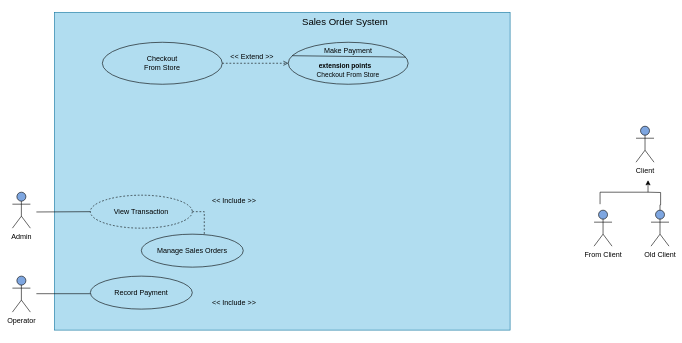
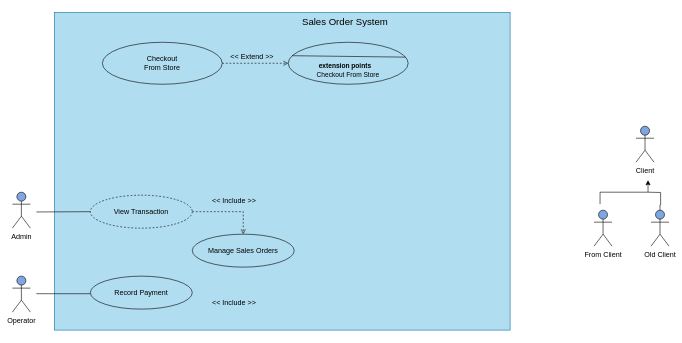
  <mxCell id="0" />
  <mxCell id="1" parent="0" />
  <mxCell id="2" value="" style="rounded=0;whiteSpace=wrap;html=1;fillColor=#b1ddf0;strokeColor=#10739e;" vertex="1" parent="1"><mxGeometry x="90" y="20" width="760" height="530" as="geometry" /></mxCell>
  <mxCell id="3" value="Sales Order System" style="text;html=1;align=center;verticalAlign=middle;whiteSpace=wrap;rounded=0;fontStyle=0;fontSize=16;" vertex="1" parent="1"><mxGeometry x="445" y="20" width="260" height="30" as="geometry" /></mxCell>
  <mxCell id="4" value="Checkout&lt;div&gt;From Store&lt;/div&gt;" style="ellipse;whiteSpace=wrap;html=1;fillColor=#b1ddf0;strokeColor=#000000;" vertex="1" parent="1"><mxGeometry x="170" y="70" width="200" height="70" as="geometry" /></mxCell>
  <mxCell id="5" value="" style="ellipse;whiteSpace=wrap;html=1;fillColor=#b1ddf0;strokeColor=#000000;" vertex="1" parent="1"><mxGeometry x="480" y="70" width="200" height="70" as="geometry" /></mxCell>
  <mxCell id="6" value="" style="endArrow=open;dashed=1;html=1;rounded=0;exitX=1;exitY=0.5;exitDx=0;exitDy=0;entryX=0;entryY=0.5;entryDx=0;entryDy=0;endFill=0;" edge="1" parent="1" source="4" target="5"><mxGeometry width="50" height="50" relative="1" as="geometry"><mxPoint x="410" y="430" as="sourcePoint" /><mxPoint x="460" y="380" as="targetPoint" /></mxGeometry></mxCell>
  <mxCell id="7" value="&amp;lt;&amp;lt; Extend &amp;gt;&amp;gt;" style="text;html=1;align=center;verticalAlign=middle;whiteSpace=wrap;rounded=0;" vertex="1" parent="1"><mxGeometry x="380" y="80" width="80" height="30" as="geometry" /></mxCell>
- <mxCell id="8" value="Make Payment" style="text;html=1;align=center;verticalAlign=middle;whiteSpace=wrap;rounded=0;" vertex="1" parent="1"><mxGeometry x="530" y="70" width="100" height="30" as="geometry" /></mxCell>
  <mxCell id="9" value="" style="endArrow=none;html=1;rounded=0;exitX=0.033;exitY=0.32;exitDx=0;exitDy=0;exitPerimeter=0;entryX=0.978;entryY=0.354;entryDx=0;entryDy=0;entryPerimeter=0;" edge="1" parent="1" source="5" target="5"><mxGeometry width="50" height="50" relative="1" as="geometry"><mxPoint x="480" y="250" as="sourcePoint" /><mxPoint x="670" y="92" as="targetPoint" /></mxGeometry></mxCell>
  <mxCell id="10" value="&lt;b style=&quot;font-size: 11px;&quot;&gt;extension points&lt;/b&gt;&lt;div style=&quot;text-align: left; font-size: 11px;&quot;&gt;&lt;br&gt;&lt;/div&gt;" style="text;html=1;align=center;verticalAlign=middle;whiteSpace=wrap;rounded=0;" vertex="1" parent="1"><mxGeometry x="530" y="100" width="90" height="30" as="geometry" /></mxCell>
  <mxCell id="11" value="&lt;span style=&quot;font-size: 11px; text-align: left;&quot;&gt;Checkout From Store&lt;/span&gt;" style="text;html=1;align=center;verticalAlign=middle;whiteSpace=wrap;rounded=0;" vertex="1" parent="1"><mxGeometry x="510" y="110" width="140" height="30" as="geometry" /></mxCell>
  <mxCell id="12" value="Admin" style="shape=umlActor;verticalLabelPosition=bottom;verticalAlign=top;html=1;outlineConnect=0;fillColor=#7EA6E0;" vertex="1" parent="1"><mxGeometry x="20" y="320" width="30" height="60" as="geometry" /></mxCell>
  <mxCell id="13" value="Operator" style="shape=umlActor;verticalLabelPosition=bottom;verticalAlign=top;html=1;outlineConnect=0;fillColor=#7EA6E0;" vertex="1" parent="1"><mxGeometry x="20" y="460" width="30" height="60" as="geometry" /></mxCell>
  <mxCell id="14" style="edgeStyle=orthogonalEdgeStyle;rounded=0;orthogonalLoop=1;jettySize=auto;html=1;exitX=1;exitY=0.5;exitDx=0;exitDy=0;endArrow=open;endFill=0;dashed=1;" edge="1" parent="1" source="15" target="17"><mxGeometry relative="1" as="geometry" /></mxCell>
  <mxCell id="15" value="View Transaction" style="ellipse;whiteSpace=wrap;html=1;fillColor=#b1ddf0;strokeColor=#000000;dashed=1;" vertex="1" parent="1"><mxGeometry x="150" y="325" width="170" height="55" as="geometry" /></mxCell>
  <mxCell id="16" value="Record Payment" style="ellipse;whiteSpace=wrap;html=1;fillColor=#b1ddf0;strokeColor=#000000;" vertex="1" parent="1"><mxGeometry x="150" y="460" width="170" height="55" as="geometry" /></mxCell>
- <mxCell id="17" value="Manage Sales Orders" style="ellipse;whiteSpace=wrap;html=1;fillColor=#b1ddf0;strokeColor=#000000;" vertex="1" parent="1"><mxGeometry x="235" y="390" width="170" height="55" as="geometry" /></mxCell>
+ <mxCell id="17" value="Manage Sales Orders" style="ellipse;whiteSpace=wrap;html=1;fillColor=#b1ddf0;strokeColor=#000000;" vertex="1" parent="1"><mxGeometry x="320" y="390" width="170" height="55" as="geometry" /></mxCell>
  <mxCell id="18" value="" style="endArrow=none;html=1;rounded=0;entryX=0;entryY=0.5;entryDx=0;entryDy=0;" edge="1" parent="1" target="15"><mxGeometry width="50" height="50" relative="1" as="geometry"><mxPoint x="60" y="353" as="sourcePoint" /><mxPoint x="390" y="500" as="targetPoint" /></mxGeometry></mxCell>
  <mxCell id="19" value="" style="endArrow=none;html=1;rounded=0;entryX=0;entryY=0.5;entryDx=0;entryDy=0;" edge="1" parent="1"><mxGeometry width="50" height="50" relative="1" as="geometry"><mxPoint x="60" y="489.29" as="sourcePoint" /><mxPoint x="150" y="489.29" as="targetPoint" /></mxGeometry></mxCell>
  <mxCell id="20" value="&amp;lt;&amp;lt; Include &amp;gt;&amp;gt;" style="text;html=1;align=center;verticalAlign=middle;whiteSpace=wrap;rounded=0;" vertex="1" parent="1"><mxGeometry x="340" y="490" width="100" height="30" as="geometry" /></mxCell>
  <mxCell id="21" value="&amp;lt;&amp;lt; Include &amp;gt;&amp;gt;" style="text;html=1;align=center;verticalAlign=middle;whiteSpace=wrap;rounded=0;" vertex="1" parent="1"><mxGeometry x="340" y="320" width="100" height="30" as="geometry" /></mxCell>
  <mxCell id="22" value="Client" style="shape=umlActor;verticalLabelPosition=bottom;verticalAlign=top;html=1;outlineConnect=0;fillColor=#7EA6E0;" vertex="1" parent="1"><mxGeometry x="1060" y="210" width="30" height="60" as="geometry" /></mxCell>
  <mxCell id="23" value="Old Client" style="shape=umlActor;verticalLabelPosition=bottom;verticalAlign=top;html=1;outlineConnect=0;fillColor=#7EA6E0;" vertex="1" parent="1"><mxGeometry x="1085" y="350" width="30" height="60" as="geometry" /></mxCell>
  <mxCell id="24" value="From Client" style="shape=umlActor;verticalLabelPosition=bottom;verticalAlign=top;html=1;outlineConnect=0;fillColor=#7EA6E0;" vertex="1" parent="1"><mxGeometry x="990" y="350" width="30" height="60" as="geometry" /></mxCell>
  <mxCell id="25" value="" style="group" vertex="1" connectable="0" parent="1"><mxGeometry x="1080" y="290" width="10" height="30" as="geometry" /></mxCell>
  <mxCell id="26" style="edgeStyle=orthogonalEdgeStyle;rounded=0;orthogonalLoop=1;jettySize=auto;html=1;endArrow=none;endFill=0;" edge="1" parent="25" target="23"><mxGeometry relative="1" as="geometry"><mxPoint y="30" as="sourcePoint" /></mxGeometry></mxCell>
  <mxCell id="27" value="" style="endArrow=none;html=1;rounded=0;startArrow=classic;startFill=1;" edge="1" parent="1"><mxGeometry width="50" height="50" relative="1" as="geometry"><mxPoint x="1080" y="300" as="sourcePoint" /><mxPoint x="1080" y="320" as="targetPoint" /></mxGeometry></mxCell>
  <mxCell id="28" value="" style="endArrow=none;html=1;rounded=0;" edge="1" parent="1"><mxGeometry width="50" height="50" relative="1" as="geometry"><mxPoint x="1000" y="340" as="sourcePoint" /><mxPoint x="1000" y="320" as="targetPoint" /></mxGeometry></mxCell>
  <mxCell id="29" value="" style="endArrow=none;html=1;rounded=0;" edge="1" parent="1"><mxGeometry width="50" height="50" relative="1" as="geometry"><mxPoint x="1000" y="320" as="sourcePoint" /><mxPoint x="1080" y="320" as="targetPoint" /></mxGeometry></mxCell>
